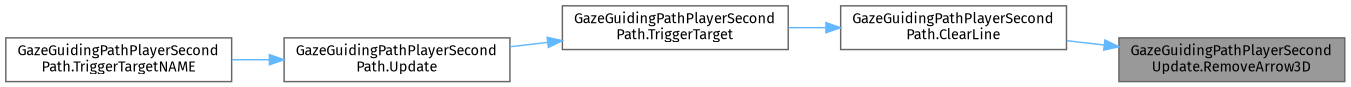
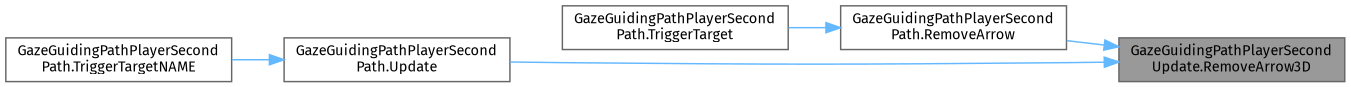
  digraph {
    fontname="Fira Sans"
    rankdir=RL
    node [color=grey40 fillcolor=white fontname="Fira Sans" fontsize=10 shape=box style=filled]
    edge [color=steelblue1 dir=back fontname="Fira Sans" fontsize=10 labelfontname=Helvetica labelfontsize=10 style=solid]
    n1 [color=gray40 fillcolor=grey60 fontcolor=black height=0.2 label="GazeGuidingPathPlayerSecond\lUpdate.RemoveArrow3D" width=0.4]
-   n2 [height=0.2 label="GazeGuidingPathPlayerSecond\lPath.ClearLine" width=0.4]
+   n2 [height=0.2 label="GazeGuidingPathPlayerSecond\lPath.RemoveArrow" width=0.4]
    n3 [height=0.2 label="GazeGuidingPathPlayerSecond\lPath.Update" width=0.4]
    n4 [height=0.2 label="GazeGuidingPathPlayerSecond\lPath.TriggerTarget" width=0.4]
    n5 [height=0.2 label="GazeGuidingPathPlayerSecond\lPath.TriggerTargetNAME" width=0.4]
    n1 -> n2
-   n4 -> n3
+   n1 -> n3
    n2 -> n4
    n3 -> n5
  }
